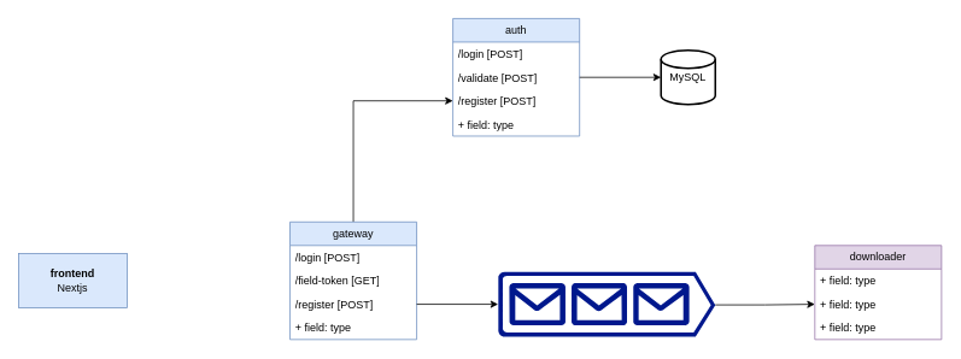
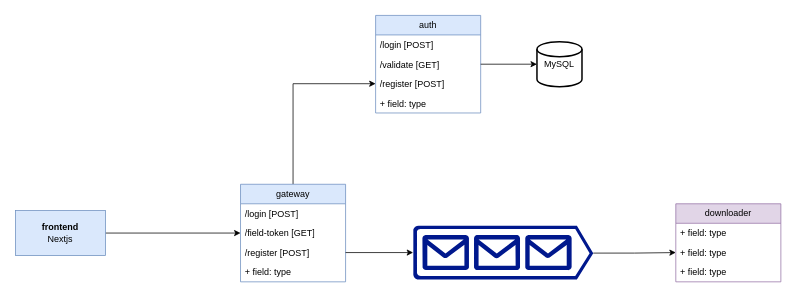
  <mxCell id="0" />
  <mxCell id="1" parent="0" />
+ <mxCell id="2" style="edgeStyle=orthogonalEdgeStyle;rounded=0;orthogonalLoop=1;jettySize=auto;html=1;exitX=1;exitY=0.5;exitDx=0;exitDy=0;entryX=0;entryY=0.5;entryDx=0;entryDy=0;" parent="1" source="3" target="7" edge="1"><mxGeometry relative="1" as="geometry"><mxPoint x="280" y="310" as="targetPoint" /></mxGeometry></mxCell>
  <mxCell id="3" value="&lt;b&gt;frontend&lt;/b&gt;&lt;br&gt;Nextjs" style="whiteSpace=wrap;html=1;fillColor=#dae8fc;strokeColor=#6c8ebf;rounded=0;" parent="1" vertex="1"><mxGeometry x="20" y="280" width="120" height="60" as="geometry" /></mxCell>
  <mxCell id="4" style="edgeStyle=orthogonalEdgeStyle;rounded=0;orthogonalLoop=1;jettySize=auto;html=1;exitX=0.5;exitY=0;exitDx=0;exitDy=0;entryX=0;entryY=0.5;entryDx=0;entryDy=0;" edge="1" parent="1" source="5" target="13"><mxGeometry relative="1" as="geometry"><mxPoint x="389.667" y="160" as="targetPoint" /></mxGeometry></mxCell>
  <mxCell id="5" value="gateway" style="swimlane;fontStyle=0;childLayout=stackLayout;horizontal=1;startSize=26;fillColor=#dae8fc;horizontalStack=0;resizeParent=1;resizeParentMax=0;resizeLast=0;collapsible=1;marginBottom=0;whiteSpace=wrap;html=1;strokeColor=#6c8ebf;" vertex="1" parent="1"><mxGeometry x="320" y="245" width="140" height="130" as="geometry" /></mxCell>
  <mxCell id="6" value="/login [POST]" style="text;strokeColor=none;fillColor=none;align=left;verticalAlign=top;spacingLeft=4;spacingRight=4;overflow=hidden;rotatable=0;points=[[0,0.5],[1,0.5]];portConstraint=eastwest;whiteSpace=wrap;html=1;" vertex="1" parent="5"><mxGeometry y="26" width="140" height="26" as="geometry" /></mxCell>
  <mxCell id="7" value="/field-token [GET]" style="text;strokeColor=none;fillColor=none;align=left;verticalAlign=top;spacingLeft=4;spacingRight=4;overflow=hidden;rotatable=0;points=[[0,0.5],[1,0.5]];portConstraint=eastwest;whiteSpace=wrap;html=1;" vertex="1" parent="5"><mxGeometry y="52" width="140" height="26" as="geometry" /></mxCell>
  <mxCell id="8" value="/register [POST]" style="text;strokeColor=none;fillColor=none;align=left;verticalAlign=top;spacingLeft=4;spacingRight=4;overflow=hidden;rotatable=0;points=[[0,0.5],[1,0.5]];portConstraint=eastwest;whiteSpace=wrap;html=1;" vertex="1" parent="5"><mxGeometry y="78" width="140" height="26" as="geometry" /></mxCell>
  <mxCell id="9" value="+ field: type" style="text;strokeColor=none;fillColor=none;align=left;verticalAlign=top;spacingLeft=4;spacingRight=4;overflow=hidden;rotatable=0;points=[[0,0.5],[1,0.5]];portConstraint=eastwest;whiteSpace=wrap;html=1;" vertex="1" parent="5"><mxGeometry y="104" width="140" height="26" as="geometry" /></mxCell>
  <mxCell id="10" value="auth" style="swimlane;fontStyle=0;childLayout=stackLayout;horizontal=1;startSize=26;fillColor=#dae8fc;horizontalStack=0;resizeParent=1;resizeParentMax=0;resizeLast=0;collapsible=1;marginBottom=0;whiteSpace=wrap;html=1;strokeColor=#6c8ebf;" vertex="1" parent="1"><mxGeometry x="500" y="20" width="140" height="130" as="geometry" /></mxCell>
  <mxCell id="11" value="/login [POST]" style="text;strokeColor=none;fillColor=none;align=left;verticalAlign=top;spacingLeft=4;spacingRight=4;overflow=hidden;rotatable=0;points=[[0,0.5],[1,0.5]];portConstraint=eastwest;whiteSpace=wrap;html=1;" vertex="1" parent="10"><mxGeometry y="26" width="140" height="26" as="geometry" /></mxCell>
- <mxCell id="12" value="/validate [POST]" style="text;strokeColor=none;fillColor=none;align=left;verticalAlign=top;spacingLeft=4;spacingRight=4;overflow=hidden;rotatable=0;points=[[0,0.5],[1,0.5]];portConstraint=eastwest;whiteSpace=wrap;html=1;" vertex="1" parent="10"><mxGeometry y="52" width="140" height="26" as="geometry" /></mxCell>
+ <mxCell id="12" value="/validate [GET]" style="text;strokeColor=none;fillColor=none;align=left;verticalAlign=top;spacingLeft=4;spacingRight=4;overflow=hidden;rotatable=0;points=[[0,0.5],[1,0.5]];portConstraint=eastwest;whiteSpace=wrap;html=1;" vertex="1" parent="10"><mxGeometry y="52" width="140" height="26" as="geometry" /></mxCell>
  <mxCell id="13" value="/register [POST]" style="text;strokeColor=none;fillColor=none;align=left;verticalAlign=top;spacingLeft=4;spacingRight=4;overflow=hidden;rotatable=0;points=[[0,0.5],[1,0.5]];portConstraint=eastwest;whiteSpace=wrap;html=1;" vertex="1" parent="10"><mxGeometry y="78" width="140" height="26" as="geometry" /></mxCell>
  <mxCell id="14" value="+ field: type" style="text;strokeColor=none;fillColor=none;align=left;verticalAlign=top;spacingLeft=4;spacingRight=4;overflow=hidden;rotatable=0;points=[[0,0.5],[1,0.5]];portConstraint=eastwest;whiteSpace=wrap;html=1;" vertex="1" parent="10"><mxGeometry y="104" width="140" height="26" as="geometry" /></mxCell>
- <mxCell id="15" value="MySQL" style="strokeWidth=2;html=1;shape=mxgraph.flowchart.database;whiteSpace=wrap;" vertex="1" parent="1"><mxGeometry x="730" y="55" width="60" height="60" as="geometry" /></mxCell>
+ <mxCell id="15" value="MySQL" style="strokeWidth=2;html=1;shape=mxgraph.flowchart.database;whiteSpace=wrap;" vertex="1" parent="1"><mxGeometry x="715" y="55" width="60" height="60" as="geometry" /></mxCell>
  <mxCell id="16" style="edgeStyle=orthogonalEdgeStyle;rounded=0;orthogonalLoop=1;jettySize=auto;html=1;exitX=1;exitY=0.5;exitDx=0;exitDy=0;" edge="1" parent="1" source="12" target="15"><mxGeometry relative="1" as="geometry" /></mxCell>
  <mxCell id="17" style="edgeStyle=orthogonalEdgeStyle;rounded=0;orthogonalLoop=1;jettySize=auto;html=1;exitX=1;exitY=0.51;exitDx=0;exitDy=0;exitPerimeter=0;entryX=0;entryY=0.5;entryDx=0;entryDy=0;" edge="1" parent="1" source="18" target="22"><mxGeometry relative="1" as="geometry" /></mxCell>
  <mxCell id="18" value="" style="sketch=0;aspect=fixed;pointerEvents=1;shadow=0;dashed=0;html=1;strokeColor=none;labelPosition=center;verticalLabelPosition=bottom;verticalAlign=top;align=center;fillColor=#00188D;shape=mxgraph.azure.queue_generic" vertex="1" parent="1"><mxGeometry x="550" y="300" width="240" height="72" as="geometry" /></mxCell>
  <mxCell id="19" style="edgeStyle=orthogonalEdgeStyle;rounded=0;orthogonalLoop=1;jettySize=auto;html=1;exitX=1;exitY=0.5;exitDx=0;exitDy=0;entryX=0;entryY=0.5;entryDx=0;entryDy=0;entryPerimeter=0;" edge="1" parent="1" source="8" target="18"><mxGeometry relative="1" as="geometry" /></mxCell>
  <mxCell id="20" value="downloader" style="swimlane;fontStyle=0;childLayout=stackLayout;horizontal=1;startSize=26;fillColor=#e1d5e7;horizontalStack=0;resizeParent=1;resizeParentMax=0;resizeLast=0;collapsible=1;marginBottom=0;whiteSpace=wrap;html=1;strokeColor=#9673a6;" vertex="1" parent="1"><mxGeometry x="900" y="271" width="140" height="104" as="geometry" /></mxCell>
  <mxCell id="21" value="+ field: type" style="text;strokeColor=none;fillColor=none;align=left;verticalAlign=top;spacingLeft=4;spacingRight=4;overflow=hidden;rotatable=0;points=[[0,0.5],[1,0.5]];portConstraint=eastwest;whiteSpace=wrap;html=1;" vertex="1" parent="20"><mxGeometry y="26" width="140" height="26" as="geometry" /></mxCell>
  <mxCell id="22" value="+ field: type" style="text;strokeColor=none;fillColor=none;align=left;verticalAlign=top;spacingLeft=4;spacingRight=4;overflow=hidden;rotatable=0;points=[[0,0.5],[1,0.5]];portConstraint=eastwest;whiteSpace=wrap;html=1;" vertex="1" parent="20"><mxGeometry y="52" width="140" height="26" as="geometry" /></mxCell>
  <mxCell id="23" value="+ field: type" style="text;strokeColor=none;fillColor=none;align=left;verticalAlign=top;spacingLeft=4;spacingRight=4;overflow=hidden;rotatable=0;points=[[0,0.5],[1,0.5]];portConstraint=eastwest;whiteSpace=wrap;html=1;" vertex="1" parent="20"><mxGeometry y="78" width="140" height="26" as="geometry" /></mxCell>
